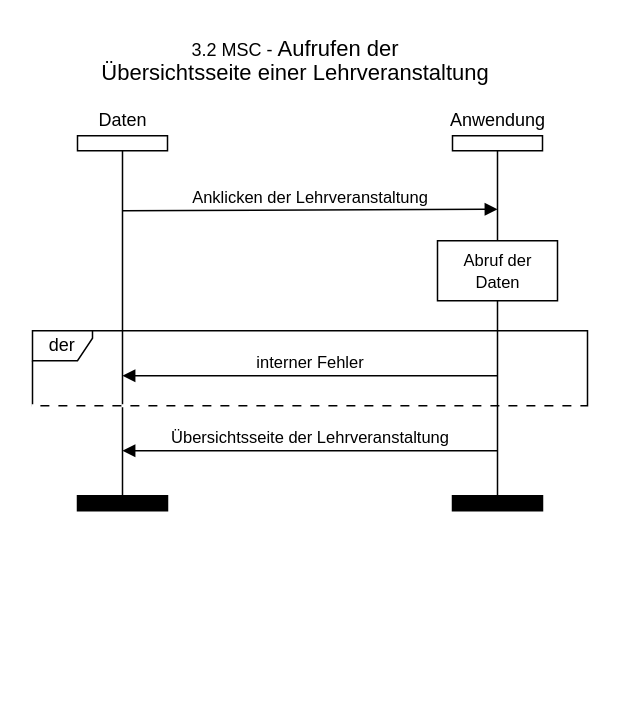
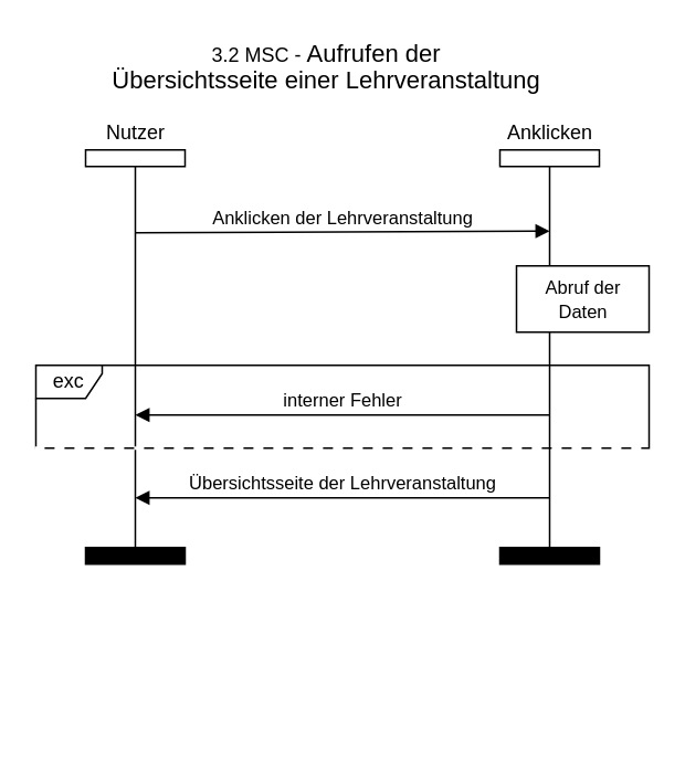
  <mxCell id="0" />
  <mxCell id="1" parent="0" />
  <mxCell id="2" style="rounded=0;orthogonalLoop=1;jettySize=auto;html=1;endArrow=none;endFill=0;entryX=0.5;entryY=1;entryDx=0;entryDy=0;" parent="1" edge="1"><mxGeometry relative="1" as="geometry"><mxPoint x="331" y="450" as="sourcePoint" /><mxPoint x="331" y="450" as="targetPoint" /></mxGeometry></mxCell>
  <mxCell id="3" value="" style="endArrow=none;html=1;exitX=0.5;exitY=0;exitDx=0;exitDy=0;" parent="1" source="12" edge="1"><mxGeometry width="50" height="50" relative="1" as="geometry"><mxPoint x="81" y="450" as="sourcePoint" /><mxPoint x="81" y="100" as="targetPoint" /></mxGeometry></mxCell>
  <mxCell id="4" value="Anklicken der Lehrveranstaltung" style="html=1;verticalAlign=bottom;endArrow=block;" parent="1" edge="1"><mxGeometry width="80" relative="1" as="geometry"><mxPoint x="81" y="140" as="sourcePoint" /><mxPoint x="331" y="139" as="targetPoint" /></mxGeometry></mxCell>
  <mxCell id="5" value="Übersichtsseite der Lehrveranstaltung" style="html=1;verticalAlign=bottom;endArrow=block;" parent="1" edge="1"><mxGeometry width="80" relative="1" as="geometry"><mxPoint x="331" y="300" as="sourcePoint" /><mxPoint x="81" y="300" as="targetPoint" /></mxGeometry></mxCell>
  <mxCell id="6" value="" style="html=1;" parent="1" vertex="1"><mxGeometry x="51" y="90" width="60" height="10" as="geometry" /></mxCell>
  <mxCell id="7" style="rounded=0;orthogonalLoop=1;jettySize=auto;html=1;endArrow=none;endFill=0;entryX=0.5;entryY=0;entryDx=0;entryDy=0;" parent="1" target="13" edge="1"><mxGeometry relative="1" as="geometry"><mxPoint x="331" y="100" as="sourcePoint" /><mxPoint x="331" y="450" as="targetPoint" /></mxGeometry></mxCell>
- <mxCell id="8" value="&lt;font style=&quot;font-size: 11px&quot;&gt;Abruf der &lt;br&gt;Daten&lt;/font&gt;" style="html=1;rounded=0;fillColor=#FFFFFF;" parent="1" vertex="1"><mxGeometry x="291" y="160" width="80" height="40" as="geometry" /></mxCell>
- <mxCell id="9" value="Daten" style="text;html=1;align=center;verticalAlign=middle;resizable=0;points=[];autosize=1;" parent="1" vertex="1"><mxGeometry x="56" y="70" width="50" height="20" as="geometry" /></mxCell>
- <mxCell id="10" value="Anwendung" style="text;html=1;align=center;verticalAlign=middle;resizable=0;points=[];autosize=1;" parent="1" vertex="1"><mxGeometry x="291" y="70" width="80" height="20" as="geometry" /></mxCell>
+ <mxCell id="8" value="&lt;font style=&quot;font-size: 11px&quot;&gt;Abruf der &lt;br&gt;Daten&lt;/font&gt;" style="html=1;rounded=0;fillColor=#FFFFFF;" parent="1" vertex="1"><mxGeometry x="311" y="160" width="80" height="40" as="geometry" /></mxCell>
+ <mxCell id="9" value="Nutzer" style="text;html=1;align=center;verticalAlign=middle;resizable=0;points=[];autosize=1;" parent="1" vertex="1"><mxGeometry x="56" y="70" width="50" height="20" as="geometry" /></mxCell>
+ <mxCell id="10" value="Anklicken" style="text;html=1;align=center;verticalAlign=middle;resizable=0;points=[];autosize=1;" parent="1" vertex="1"><mxGeometry x="291" y="70" width="80" height="20" as="geometry" /></mxCell>
  <mxCell id="11" value="" style="html=1;" parent="1" vertex="1"><mxGeometry x="301" y="90" width="60" height="10" as="geometry" /></mxCell>
  <mxCell id="12" value="" style="html=1;fillColor=#000000;" parent="1" vertex="1"><mxGeometry x="51" y="330" width="60" height="10" as="geometry" /></mxCell>
  <mxCell id="13" value="" style="html=1;fillColor=#000000;" parent="1" vertex="1"><mxGeometry x="301" y="330" width="60" height="10" as="geometry" /></mxCell>
- <mxCell id="14" value="der" style="shape=umlFrame;whiteSpace=wrap;html=1;rounded=0;strokeWidth=1;fillColor=none;width=40;height=20;shadow=0;" parent="1" vertex="1"><mxGeometry x="21" y="220" width="370" height="50" as="geometry" /></mxCell>
+ <mxCell id="14" value="exc" style="shape=umlFrame;whiteSpace=wrap;html=1;rounded=0;strokeWidth=1;fillColor=none;width=40;height=20;shadow=0;" parent="1" vertex="1"><mxGeometry x="21" y="220" width="370" height="50" as="geometry" /></mxCell>
  <mxCell id="15" value="3.2 MSC -&amp;nbsp;&lt;span style=&quot;font-size: 11.0pt ; line-height: 107% ; font-family: &amp;#34;calibri&amp;#34; , sans-serif&quot;&gt;Aufrufen der&lt;br&gt;Übersichtsseite einer Lehrveranstaltung&lt;/span&gt;" style="text;html=1;align=center;verticalAlign=middle;resizable=0;points=[];autosize=1;" parent="1" vertex="1"><mxGeometry x="71" y="20" width="250" height="40" as="geometry" /></mxCell>
  <mxCell id="16" value="interner Fehler" style="html=1;verticalAlign=bottom;endArrow=block;" parent="1" edge="1"><mxGeometry width="80" relative="1" as="geometry"><mxPoint x="331" y="250" as="sourcePoint" /><mxPoint x="81" y="250" as="targetPoint" /></mxGeometry></mxCell>
  <mxCell id="17" value="" style="endArrow=none;dashed=1;html=1;strokeColor=#FFFFFF;strokeWidth=2;entryX=1;entryY=0.993;entryDx=0;entryDy=0;entryPerimeter=0;exitX=-0.002;exitY=0.993;exitDx=0;exitDy=0;exitPerimeter=0;" edge="1" parent="1"><mxGeometry width="50" height="50" relative="1" as="geometry"><mxPoint x="20.26" y="270" as="sourcePoint" /><mxPoint x="391" y="270" as="targetPoint" /></mxGeometry></mxCell>
